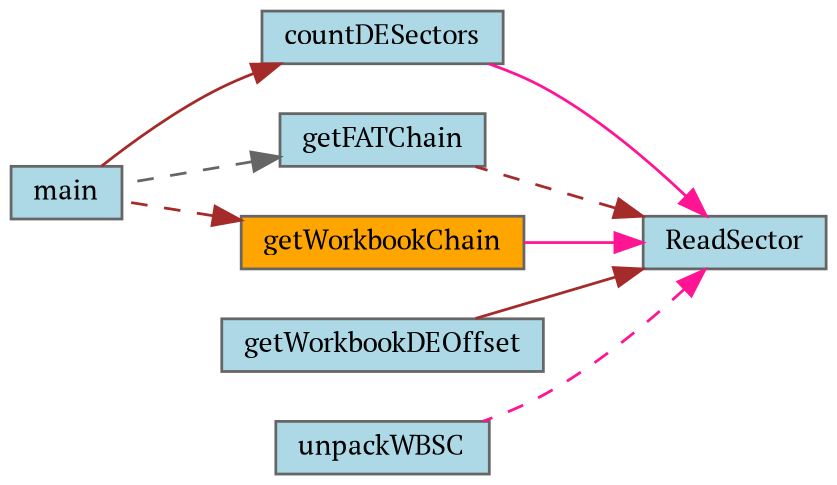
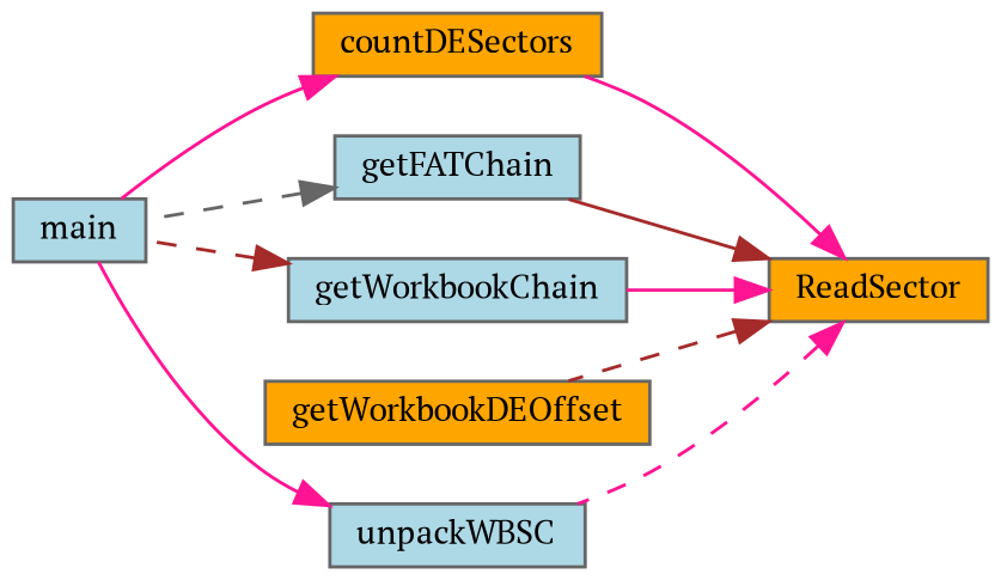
  digraph {
    fontname="PT Serif"
    rankdir=RL
    node [color=grey40 fillcolor=lightblue fontname="PT Serif" fontsize=10 shape=box style=filled]
    edge [color=deeppink dir=back fontname="PT Serif" fontsize=10 labelfontname=Helvetica labelfontsize=10 style=solid]
-   n1 [color=gray40 fontcolor=black height=0.2 label=ReadSector width=0.4]
-   n2 [height=0.2 label=countDESectors width=0.4]
+   n1 [color=gray40 fillcolor=orange fontcolor=black height=0.2 label=ReadSector width=0.4]
+   n2 [fillcolor=orange height=0.2 label=countDESectors width=0.4]
    n3 [height=0.2 label=getFATChain width=0.4]
-   n4 [fillcolor=orange height=0.2 label=getWorkbookChain width=0.4]
-   n5 [height=0.2 label=getWorkbookDEOffset width=0.4]
+   n4 [height=0.2 label=getWorkbookChain width=0.4]
+   n5 [fillcolor=orange height=0.2 label=getWorkbookDEOffset width=0.4]
    n6 [height=0.2 label=unpackWBSC width=0.4]
    n7 [height=0.2 label=main width=0.4]
    n1 -> n2
-   n1 -> n3 [color=brown style=dashed]
+   n1 -> n3 [color=brown]
    n1 -> n4
-   n1 -> n5 [color=brown]
+   n1 -> n5 [color=brown style=dashed]
    n1 -> n6 [style=dashed]
-   n2 -> n7 [color=brown]
+   n2 -> n7
    n3 -> n7 [color=gray40 style=dashed]
    n4 -> n7 [color=brown style=dashed]
+   n6 -> n7
  }
